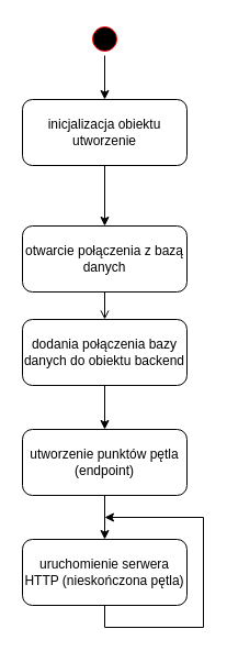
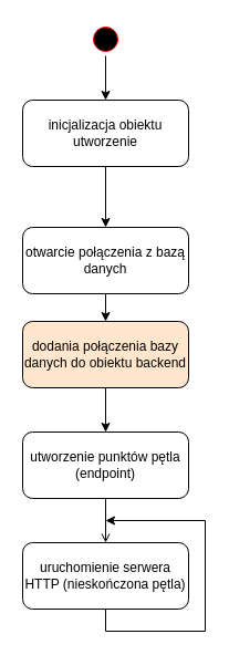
  <mxCell id="0" />
  <mxCell id="1" parent="0" />
  <mxCell id="2" style="edgeStyle=orthogonalEdgeStyle;rounded=0;orthogonalLoop=1;jettySize=auto;html=1;entryX=0.5;entryY=0;entryDx=0;entryDy=0;" edge="1" parent="1" source="3" target="11"><mxGeometry relative="1" as="geometry" /></mxCell>
- <mxCell id="3" value="dodania połączenia bazy danych do obiektu backend" style="rounded=1;whiteSpace=wrap;html=1;" vertex="1" parent="1"><mxGeometry x="20" y="290" width="150" height="60" as="geometry" /></mxCell>
+ <mxCell id="3" value="dodania połączenia bazy danych do obiektu backend" style="rounded=1;whiteSpace=wrap;html=1;fillColor=#ffe6cc;" vertex="1" parent="1"><mxGeometry x="20" y="290" width="150" height="60" as="geometry" /></mxCell>
  <mxCell id="4" style="edgeStyle=orthogonalEdgeStyle;rounded=0;orthogonalLoop=1;jettySize=auto;html=1;entryX=0.5;entryY=0;entryDx=0;entryDy=0;" edge="1" parent="1" source="5" target="9"><mxGeometry relative="1" as="geometry" /></mxCell>
  <mxCell id="5" value="" style="ellipse;html=1;shape=startState;fillColor=#000000;strokeColor=#ff0000;" vertex="1" parent="1"><mxGeometry x="80" y="20" width="30" height="30" as="geometry" /></mxCell>
- <mxCell id="6" style="edgeStyle=orthogonalEdgeStyle;rounded=0;orthogonalLoop=1;jettySize=auto;html=1;entryX=0.5;entryY=0;entryDx=0;entryDy=0;endArrow=open;" edge="1" parent="1" source="7" target="3"><mxGeometry relative="1" as="geometry" /></mxCell>
+ <mxCell id="6" style="edgeStyle=orthogonalEdgeStyle;rounded=0;orthogonalLoop=1;jettySize=auto;html=1;entryX=0.5;entryY=0;entryDx=0;entryDy=0;" edge="1" parent="1" source="7" target="3"><mxGeometry relative="1" as="geometry" /></mxCell>
  <mxCell id="7" value="otwarcie połączenia z bazą danych" style="rounded=1;whiteSpace=wrap;html=1;" vertex="1" parent="1"><mxGeometry x="20" y="205" width="150" height="60" as="geometry" /></mxCell>
  <mxCell id="8" style="edgeStyle=orthogonalEdgeStyle;rounded=0;orthogonalLoop=1;jettySize=auto;html=1;entryX=0.5;entryY=0;entryDx=0;entryDy=0;" edge="1" parent="1" source="9" target="7"><mxGeometry relative="1" as="geometry" /></mxCell>
  <mxCell id="9" value="inicjalizacja obiektu utworzenie" style="rounded=1;whiteSpace=wrap;html=1;" vertex="1" parent="1"><mxGeometry x="20" y="90" width="150" height="60" as="geometry" /></mxCell>
- <mxCell id="10" style="edgeStyle=orthogonalEdgeStyle;rounded=0;orthogonalLoop=1;jettySize=auto;html=1;entryX=0.5;entryY=0;entryDx=0;entryDy=0;" edge="1" parent="1" source="11" target="13"><mxGeometry relative="1" as="geometry" /></mxCell>
+ <mxCell id="10" style="edgeStyle=orthogonalEdgeStyle;rounded=0;orthogonalLoop=1;jettySize=auto;html=1;entryX=0.5;entryY=0;entryDx=0;entryDy=0;endArrow=open;" edge="1" parent="1" source="11" target="13"><mxGeometry relative="1" as="geometry" /></mxCell>
  <mxCell id="11" value="utworzenie punktów pętla (endpoint)" style="rounded=1;whiteSpace=wrap;html=1;" vertex="1" parent="1"><mxGeometry x="20" y="390" width="150" height="60" as="geometry" /></mxCell>
  <mxCell id="12" style="edgeStyle=orthogonalEdgeStyle;rounded=0;orthogonalLoop=1;jettySize=auto;html=1;" edge="1" parent="1"><mxGeometry relative="1" as="geometry"><mxPoint x="95" y="470" as="targetPoint" /><mxPoint x="105" y="550" as="sourcePoint" /><Array as="points"><mxPoint x="95" y="550" /><mxPoint x="95" y="570" /><mxPoint x="185" y="570" /><mxPoint x="185" y="470" /></Array></mxGeometry></mxCell>
  <mxCell id="13" value="uruchomienie serwera HTTP (nieskończona pętla)" style="rounded=1;whiteSpace=wrap;html=1;" vertex="1" parent="1"><mxGeometry x="20" y="490" width="150" height="60" as="geometry" /></mxCell>
